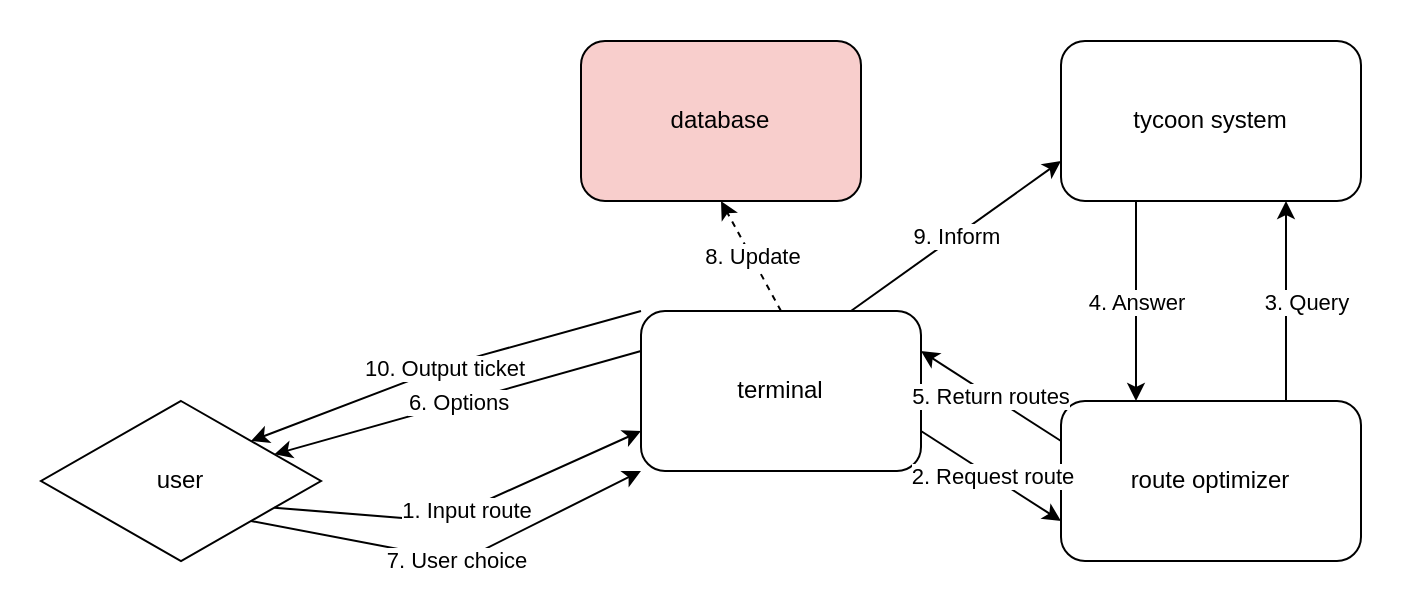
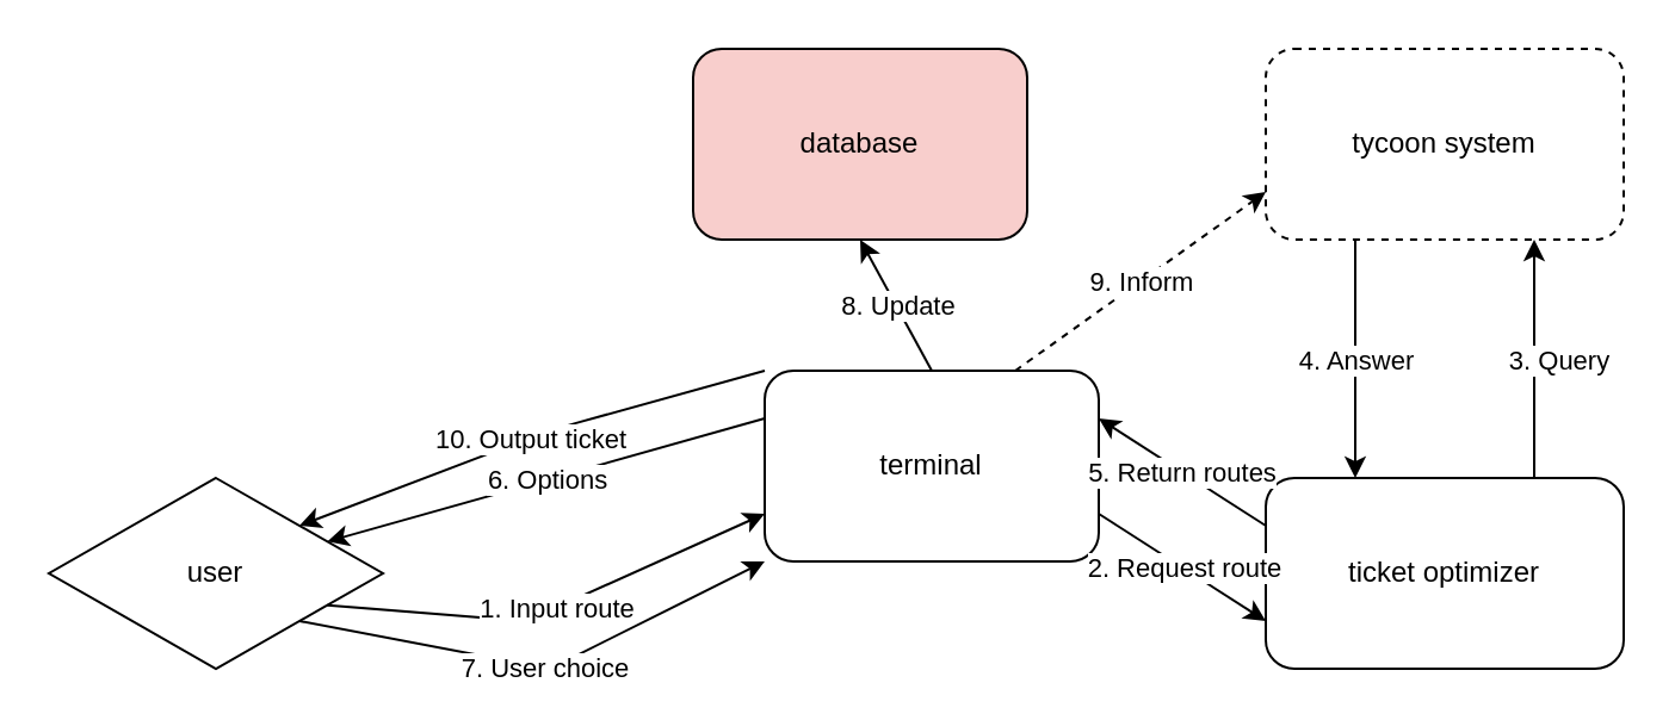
  <mxCell id="0" />
  <mxCell id="1" parent="0" />
  <mxCell id="2" value="user" style="rhombus;whiteSpace=wrap;html=1;" vertex="1" parent="1"><mxGeometry x="20" y="200" width="140" height="80" as="geometry" /></mxCell>
  <mxCell id="3" value="terminal" style="rounded=1;whiteSpace=wrap;html=1;" vertex="1" parent="1"><mxGeometry x="320" y="155" width="140" height="80" as="geometry" /></mxCell>
- <mxCell id="4" value="route optimizer" style="rounded=1;whiteSpace=wrap;html=1;" vertex="1" parent="1"><mxGeometry x="530" y="200" width="150" height="80" as="geometry" /></mxCell>
+ <mxCell id="4" value="ticket optimizer" style="rounded=1;whiteSpace=wrap;html=1;" vertex="1" parent="1"><mxGeometry x="530" y="200" width="150" height="80" as="geometry" /></mxCell>
  <mxCell id="5" value="database" style="rounded=1;whiteSpace=wrap;html=1;fillColor=#f8cecc;" vertex="1" parent="1"><mxGeometry x="290" y="20" width="140" height="80" as="geometry" /></mxCell>
- <mxCell id="6" value="tycoon system" style="rounded=1;whiteSpace=wrap;html=1;" vertex="1" parent="1"><mxGeometry x="530" y="20" width="150" height="80" as="geometry" /></mxCell>
+ <mxCell id="6" value="tycoon system" style="rounded=1;whiteSpace=wrap;html=1;dashed=1;" vertex="1" parent="1"><mxGeometry x="530" y="20" width="150" height="80" as="geometry" /></mxCell>
  <mxCell id="7" value="" style="endArrow=classic;html=1;exitX=0.75;exitY=0;exitDx=0;exitDy=0;entryX=0.75;entryY=1;entryDx=0;entryDy=0;" edge="1" parent="1" source="4" target="6"><mxGeometry relative="1" as="geometry"><mxPoint x="610" y="150" as="sourcePoint" /><mxPoint x="710" y="150" as="targetPoint" /><Array as="points" /></mxGeometry></mxCell>
  <mxCell id="8" value="3. Query" style="edgeLabel;resizable=0;html=1;align=center;verticalAlign=middle;rounded=1;" connectable="0" vertex="1" parent="7"><mxGeometry relative="1" as="geometry"><mxPoint x="10" as="offset" /></mxGeometry></mxCell>
- <mxCell id="9" value="" style="endArrow=classic;html=1;exitX=0.75;exitY=0;exitDx=0;exitDy=0;entryX=0;entryY=0.75;entryDx=0;entryDy=0;" edge="1" parent="1" source="3" target="6"><mxGeometry relative="1" as="geometry"><mxPoint x="390" y="180" as="sourcePoint" /><mxPoint x="490" y="180" as="targetPoint" /></mxGeometry></mxCell>
+ <mxCell id="9" value="" style="endArrow=classic;html=1;exitX=0.75;exitY=0;exitDx=0;exitDy=0;entryX=0;entryY=0.75;entryDx=0;entryDy=0;dashed=1;" edge="1" parent="1" source="3" target="6"><mxGeometry relative="1" as="geometry"><mxPoint x="390" y="180" as="sourcePoint" /><mxPoint x="490" y="180" as="targetPoint" /></mxGeometry></mxCell>
  <mxCell id="10" value="9. Inform" style="edgeLabel;resizable=0;html=1;align=center;verticalAlign=middle;rounded=1;" connectable="0" vertex="1" parent="9"><mxGeometry relative="1" as="geometry" /></mxCell>
- <mxCell id="11" value="" style="endArrow=classic;html=1;exitX=0.5;exitY=0;exitDx=0;exitDy=0;entryX=0.5;entryY=1;entryDx=0;entryDy=0;dashed=1;" edge="1" parent="1" source="3" target="5"><mxGeometry relative="1" as="geometry"><mxPoint x="320" y="120" as="sourcePoint" /><mxPoint x="420" y="120" as="targetPoint" /></mxGeometry></mxCell>
+ <mxCell id="11" value="" style="endArrow=classic;html=1;exitX=0.5;exitY=0;exitDx=0;exitDy=0;entryX=0.5;entryY=1;entryDx=0;entryDy=0;" edge="1" parent="1" source="3" target="5"><mxGeometry relative="1" as="geometry"><mxPoint x="320" y="120" as="sourcePoint" /><mxPoint x="420" y="120" as="targetPoint" /></mxGeometry></mxCell>
  <mxCell id="12" value="8. Update" style="edgeLabel;resizable=0;html=1;align=center;verticalAlign=middle;rounded=1;" connectable="0" vertex="1" parent="11"><mxGeometry relative="1" as="geometry" /></mxCell>
  <mxCell id="13" value="" style="endArrow=classic;html=1;exitX=0.25;exitY=1;exitDx=0;exitDy=0;entryX=0.25;entryY=0;entryDx=0;entryDy=0;" edge="1" parent="1" source="6" target="4"><mxGeometry relative="1" as="geometry"><mxPoint x="520" y="160" as="sourcePoint" /><mxPoint x="620" y="160" as="targetPoint" /></mxGeometry></mxCell>
  <mxCell id="14" value="4. Answer" style="edgeLabel;resizable=0;html=1;align=center;verticalAlign=middle;rounded=1;" connectable="0" vertex="1" parent="13"><mxGeometry relative="1" as="geometry" /></mxCell>
  <mxCell id="15" value="" style="endArrow=classic;html=1;entryX=1;entryY=0.25;entryDx=0;entryDy=0;exitX=0;exitY=0.25;exitDx=0;exitDy=0;" edge="1" parent="1" source="4" target="3"><mxGeometry relative="1" as="geometry"><mxPoint x="425" y="180" as="sourcePoint" /><mxPoint x="525" y="180" as="targetPoint" /></mxGeometry></mxCell>
  <mxCell id="16" value="5. Return routes" style="edgeLabel;resizable=0;html=1;align=center;verticalAlign=middle;rounded=1;" connectable="0" vertex="1" parent="15"><mxGeometry relative="1" as="geometry" /></mxCell>
  <mxCell id="17" value="" style="endArrow=classic;html=1;entryX=0;entryY=0.75;entryDx=0;entryDy=0;exitX=1;exitY=0.75;exitDx=0;exitDy=0;" edge="1" parent="1" source="3" target="4"><mxGeometry relative="1" as="geometry"><mxPoint x="490" y="290" as="sourcePoint" /><mxPoint x="370" y="290" as="targetPoint" /></mxGeometry></mxCell>
  <mxCell id="18" value="2. Request route" style="edgeLabel;resizable=0;html=1;align=center;verticalAlign=middle;rounded=1;" connectable="0" vertex="1" parent="17"><mxGeometry relative="1" as="geometry" /></mxCell>
  <mxCell id="19" value="" style="endArrow=classic;html=1;exitX=0;exitY=0;exitDx=0;exitDy=0;entryX=1;entryY=0;entryDx=0;entryDy=0;" edge="1" parent="1" source="3" target="2"><mxGeometry relative="1" as="geometry"><mxPoint x="120" y="145" as="sourcePoint" /><mxPoint x="270" y="30" as="targetPoint" /><Array as="points"><mxPoint x="230" y="180" /></Array></mxGeometry></mxCell>
  <mxCell id="20" value="10. Output ticket" style="edgeLabel;resizable=0;html=1;align=center;verticalAlign=middle;rounded=1;" connectable="0" vertex="1" parent="19"><mxGeometry relative="1" as="geometry" /></mxCell>
  <mxCell id="21" value="" style="endArrow=classic;html=1;exitX=0;exitY=0.25;exitDx=0;exitDy=0;entryX=1;entryY=0.25;entryDx=0;entryDy=0;" edge="1" parent="1" source="3" target="2"><mxGeometry relative="1" as="geometry"><mxPoint x="70" y="117.5" as="sourcePoint" /><mxPoint x="220" y="2.5" as="targetPoint" /></mxGeometry></mxCell>
  <mxCell id="22" value="6. Options" style="edgeLabel;resizable=0;html=1;align=center;verticalAlign=middle;rounded=1;" connectable="0" vertex="1" parent="21"><mxGeometry relative="1" as="geometry" /></mxCell>
  <mxCell id="23" value="" style="endArrow=classic;html=1;exitX=1;exitY=1;exitDx=0;exitDy=0;entryX=0;entryY=1;entryDx=0;entryDy=0;" edge="1" parent="1" source="2" target="3"><mxGeometry relative="1" as="geometry"><mxPoint x="340" y="360" as="sourcePoint" /><mxPoint x="240" y="370" as="targetPoint" /><Array as="points"><mxPoint x="230" y="280" /></Array></mxGeometry></mxCell>
  <mxCell id="24" value="7. User choice" style="edgeLabel;resizable=0;html=1;align=center;verticalAlign=middle;rounded=1;" connectable="0" vertex="1" parent="23"><mxGeometry relative="1" as="geometry" /></mxCell>
  <mxCell id="25" value="" style="endArrow=classic;html=1;entryX=0;entryY=0.75;entryDx=0;entryDy=0;exitX=1;exitY=0.75;exitDx=0;exitDy=0;" edge="1" parent="1" source="2" target="3"><mxGeometry relative="1" as="geometry"><mxPoint x="240" y="350" as="sourcePoint" /><mxPoint x="110" y="350" as="targetPoint" /><Array as="points"><mxPoint x="220" y="260" /></Array></mxGeometry></mxCell>
  <mxCell id="26" value="1. Input route" style="edgeLabel;resizable=0;html=1;align=center;verticalAlign=middle;rounded=1;" connectable="0" vertex="1" parent="25"><mxGeometry relative="1" as="geometry" /></mxCell>
